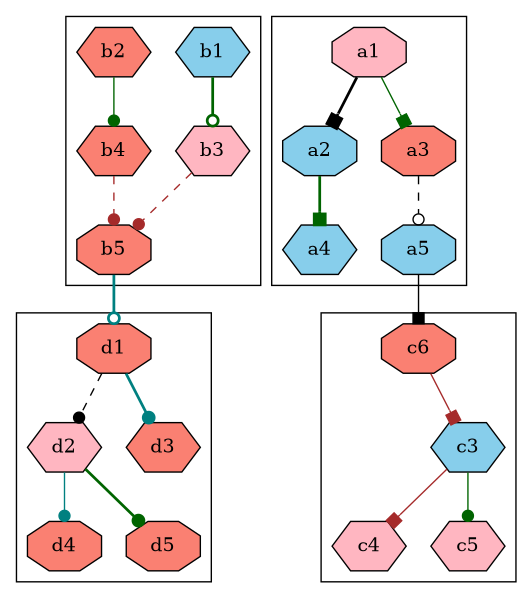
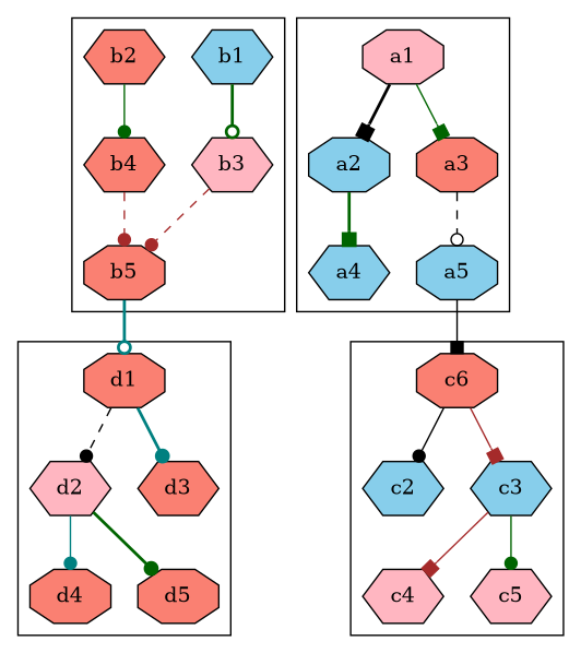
  digraph {
    compound=COMPOUND
    node [fillcolor=salmon shape=hexagon style=filled]
    edge [arrowhead=dot color=darkgreen style=solid]
    b1 [fillcolor=skyblue]
    b3 [fillcolor=lightpink]
    b5 [shape=octagon]
    b2
    b4
    a1 [fillcolor=lightpink shape=octagon]
    a2 [fillcolor=skyblue shape=octagon]
    a3 [shape=octagon]
    a4 [fillcolor=skyblue]
    a5 [fillcolor=skyblue shape=octagon]
    n11 [label=c6 shape=octagon]
+   c2 [fillcolor=skyblue]
    c3 [fillcolor=skyblue]
    c4 [fillcolor=lightpink]
    c5 [fillcolor=lightpink]
    d1 [shape=octagon]
    d2 [fillcolor=lightpink]
    d3
    d4 [shape=octagon]
    d5 [shape=octagon]
    subgraph cluster_1 {
      b1
      b3
      b5
      b2
      b4
    }
    subgraph cluster_2 {
      a1
      a2
      a3
      a4
      a5
    }
    subgraph cluster_3 {
      n11
+     c2
      c3
      c4
      c5
    }
    subgraph cluster_4 {
      d1
      d2
      d3
      d4
      d5
    }
    b1 -> b3 [arrowhead=odot style=bold]
    b3 -> b5 [color=brown style=dashed]
    b5 -> d1 [arrowhead=odot color=teal style=bold]
    b2 -> b4
    b4 -> b5 [color=brown style=dashed]
    a1 -> a2 [arrowhead=box color=black style=bold]
    a1 -> a3 [arrowhead=box]
    a2 -> a4 [arrowhead=box style=bold]
    a3 -> a5 [arrowhead=odot color=black style=dashed]
    a5 -> n11 [arrowhead=box color=black]
+   n11 -> c2 [color=black]
    n11 -> c3 [arrowhead=box color=brown]
    c3 -> c4 [arrowhead=box color=brown]
    c3 -> c5
    d1 -> d2 [color=black style=dashed]
    d1 -> d3 [color=teal style=bold]
    d2 -> d4 [color=teal]
    d2 -> d5 [style=bold]
  }
